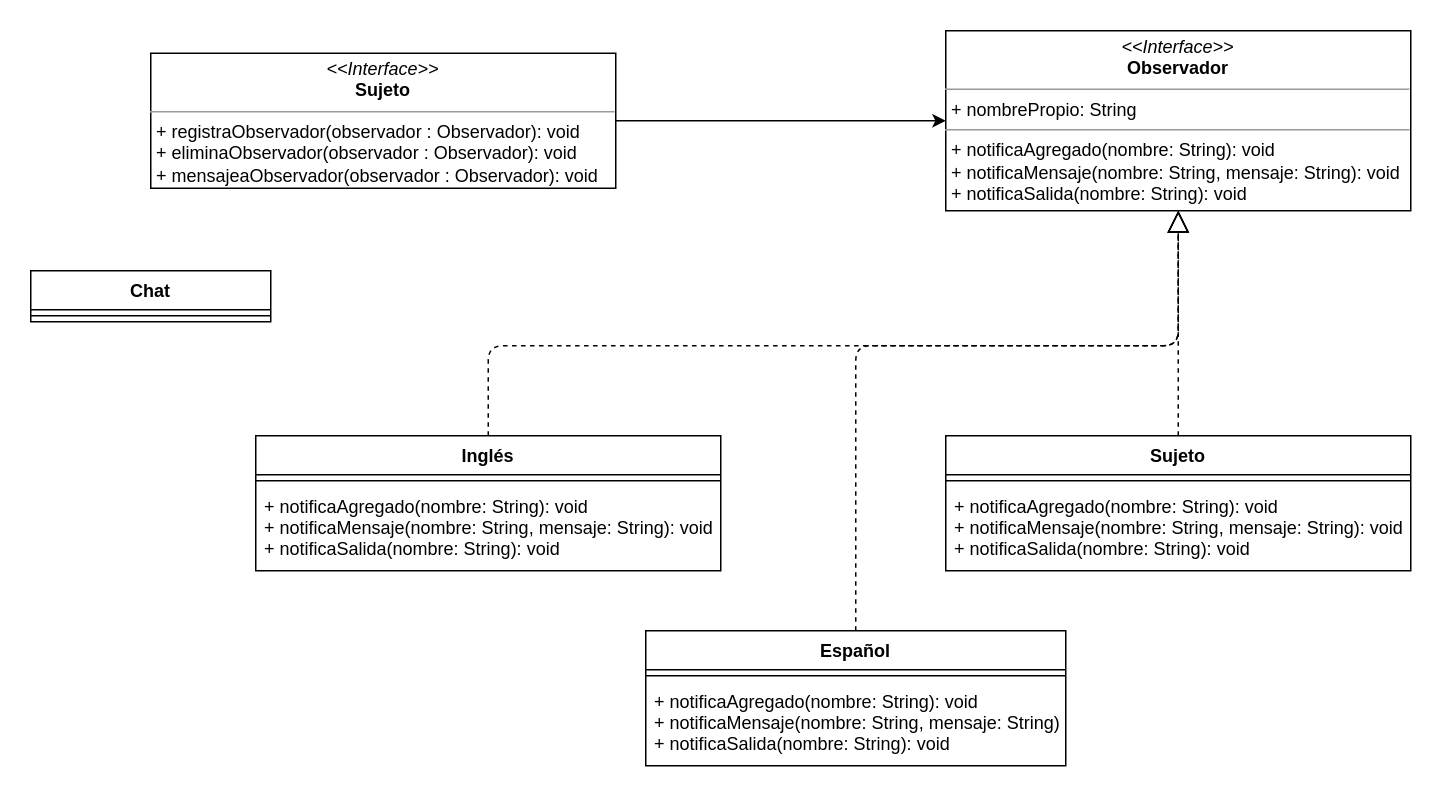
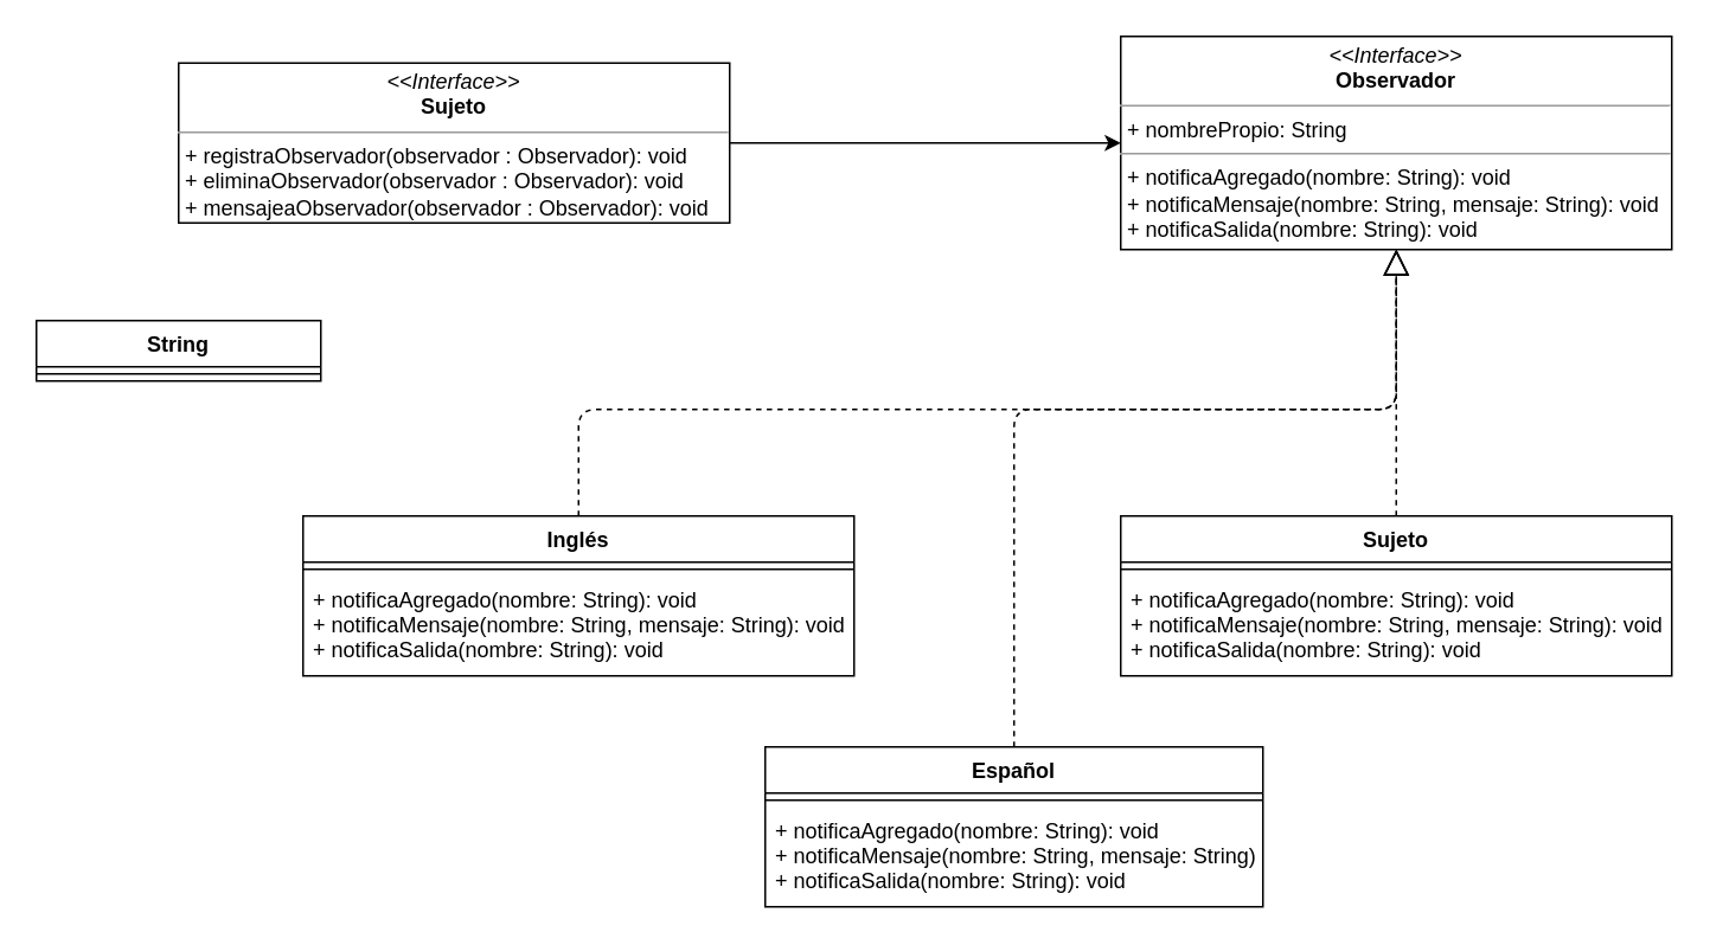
  <mxCell id="0" />
  <mxCell id="1" parent="0" />
  <mxCell id="2" value="&lt;p style=&quot;margin: 0px ; margin-top: 4px ; text-align: center&quot;&gt;&lt;i&gt;&amp;lt;&amp;lt;Interface&amp;gt;&amp;gt;&lt;/i&gt;&lt;br&gt;&lt;b&gt;Sujeto&lt;/b&gt;&lt;/p&gt;&lt;hr size=&quot;1&quot;&gt;&lt;p style=&quot;margin: 0px ; margin-left: 4px&quot;&gt;&lt;/p&gt;&lt;p style=&quot;margin: 0px ; margin-left: 4px&quot;&gt;+ registraObservador(observador : Observador): void&lt;/p&gt;&lt;p style=&quot;margin: 0px ; margin-left: 4px&quot;&gt;+ eliminaObservador(observador : Observador): void&lt;br&gt;&lt;/p&gt;&lt;p style=&quot;margin: 0px ; margin-left: 4px&quot;&gt;+ mensajeaObservador(observador : Observador): void&lt;br&gt;&lt;/p&gt;" style="verticalAlign=top;align=left;overflow=fill;fontSize=12;fontFamily=Helvetica;html=1;fillColor=#FFFFFF;" vertex="1" parent="1"><mxGeometry x="100" y="35" width="310" height="90" as="geometry" /></mxCell>
  <mxCell id="3" value="&lt;p style=&quot;margin: 0px ; margin-top: 4px ; text-align: center&quot;&gt;&lt;i&gt;&amp;lt;&amp;lt;Interface&amp;gt;&amp;gt;&lt;/i&gt;&lt;br&gt;&lt;b&gt;Observador&lt;/b&gt;&lt;/p&gt;&lt;hr size=&quot;1&quot;&gt;&lt;p style=&quot;margin: 0px ; margin-left: 4px&quot;&gt;+ nombrePropio: String&lt;br&gt;&lt;/p&gt;&lt;hr size=&quot;1&quot;&gt;&lt;p style=&quot;margin: 0px 0px 0px 4px&quot;&gt;+ notificaAgregado(nombre: String): void&lt;br&gt;+ notificaMensaje(nombre: String, mensaje: String): void&lt;/p&gt;&lt;p style=&quot;margin: 0px 0px 0px 4px&quot;&gt;+ notificaSalida(nombre: String): void&lt;/p&gt;" style="verticalAlign=top;align=left;overflow=fill;fontSize=12;fontFamily=Helvetica;html=1;fillColor=#FFFFFF;" vertex="1" parent="1"><mxGeometry x="630" y="20" width="310" height="120" as="geometry" /></mxCell>
  <mxCell id="4" value="Inglés" style="swimlane;fontStyle=1;align=center;verticalAlign=top;childLayout=stackLayout;horizontal=1;startSize=26;horizontalStack=0;resizeParent=1;resizeParentMax=0;resizeLast=0;collapsible=1;marginBottom=0;fillColor=#FFFFFF;" vertex="1" parent="1"><mxGeometry x="170" y="290" width="310" height="90" as="geometry" /></mxCell>
  <mxCell id="5" value="" style="line;strokeWidth=1;fillColor=none;align=left;verticalAlign=middle;spacingTop=-1;spacingLeft=3;spacingRight=3;rotatable=0;labelPosition=right;points=[];portConstraint=eastwest;" vertex="1" parent="4"><mxGeometry y="26" width="310" height="8" as="geometry" /></mxCell>
  <mxCell id="6" value="+ notificaAgregado(nombre: String): void&#10;+ notificaMensaje(nombre: String, mensaje: String): void&#10;+ notificaSalida(nombre: String): void" style="text;strokeColor=none;fillColor=none;align=left;verticalAlign=top;spacingLeft=4;spacingRight=4;overflow=hidden;rotatable=0;points=[[0,0.5],[1,0.5]];portConstraint=eastwest;" vertex="1" parent="4"><mxGeometry y="34" width="310" height="56" as="geometry" /></mxCell>
  <mxCell id="7" value="Español" style="swimlane;fontStyle=1;align=center;verticalAlign=top;childLayout=stackLayout;horizontal=1;startSize=26;horizontalStack=0;resizeParent=1;resizeParentMax=0;resizeLast=0;collapsible=1;marginBottom=0;fillColor=#FFFFFF;" vertex="1" parent="1"><mxGeometry x="430" y="420" width="280" height="90" as="geometry" /></mxCell>
  <mxCell id="8" value="" style="line;strokeWidth=1;fillColor=none;align=left;verticalAlign=middle;spacingTop=-1;spacingLeft=3;spacingRight=3;rotatable=0;labelPosition=right;points=[];portConstraint=eastwest;" vertex="1" parent="7"><mxGeometry y="26" width="280" height="8" as="geometry" /></mxCell>
  <mxCell id="9" value="+ notificaAgregado(nombre: String): void&#10;+ notificaMensaje(nombre: String, mensaje: String): void&#10;+ notificaSalida(nombre: String): void" style="text;strokeColor=none;fillColor=none;align=left;verticalAlign=top;spacingLeft=4;spacingRight=4;overflow=hidden;rotatable=0;points=[[0,0.5],[1,0.5]];portConstraint=eastwest;" vertex="1" parent="7"><mxGeometry y="34" width="280" height="56" as="geometry" /></mxCell>
  <mxCell id="10" value="" style="endArrow=block;dashed=1;endFill=0;endSize=12;html=1;exitX=0.5;exitY=0;exitDx=0;exitDy=0;entryX=0.5;entryY=1;entryDx=0;entryDy=0;" edge="1" parent="1" source="4" target="3"><mxGeometry width="160" relative="1" as="geometry"><mxPoint x="340" y="270" as="sourcePoint" /><mxPoint x="640" y="270" as="targetPoint" /><Array as="points"><mxPoint x="325" y="230" /><mxPoint x="560" y="230" /><mxPoint x="785" y="230" /></Array></mxGeometry></mxCell>
  <mxCell id="11" value="" style="endArrow=block;dashed=1;endFill=0;endSize=12;html=1;entryX=0.5;entryY=1;entryDx=0;entryDy=0;exitX=0.5;exitY=0;exitDx=0;exitDy=0;" edge="1" parent="1" source="12" target="3"><mxGeometry width="160" relative="1" as="geometry"><mxPoint x="480" y="270" as="sourcePoint" /><mxPoint x="640" y="270" as="targetPoint" /><Array as="points"><mxPoint x="785" y="230" /></Array></mxGeometry></mxCell>
  <mxCell id="12" value="Sujeto" style="swimlane;fontStyle=1;align=center;verticalAlign=top;childLayout=stackLayout;horizontal=1;startSize=26;horizontalStack=0;resizeParent=1;resizeParentMax=0;resizeLast=0;collapsible=1;marginBottom=0;fillColor=#FFFFFF;" vertex="1" parent="1"><mxGeometry x="630" y="290" width="310" height="90" as="geometry" /></mxCell>
  <mxCell id="13" value="" style="line;strokeWidth=1;fillColor=none;align=left;verticalAlign=middle;spacingTop=-1;spacingLeft=3;spacingRight=3;rotatable=0;labelPosition=right;points=[];portConstraint=eastwest;" vertex="1" parent="12"><mxGeometry y="26" width="310" height="8" as="geometry" /></mxCell>
  <mxCell id="14" value="+ notificaAgregado(nombre: String): void&#10;+ notificaMensaje(nombre: String, mensaje: String): void&#10;+ notificaSalida(nombre: String): void" style="text;strokeColor=none;fillColor=none;align=left;verticalAlign=top;spacingLeft=4;spacingRight=4;overflow=hidden;rotatable=0;points=[[0,0.5],[1,0.5]];portConstraint=eastwest;" vertex="1" parent="12"><mxGeometry y="34" width="310" height="56" as="geometry" /></mxCell>
  <mxCell id="15" value="" style="endArrow=block;dashed=1;endFill=0;endSize=12;html=1;strokeColor=#000000;exitX=0.5;exitY=0;exitDx=0;exitDy=0;entryX=0.5;entryY=1;entryDx=0;entryDy=0;" edge="1" parent="1" source="7" target="3"><mxGeometry width="160" relative="1" as="geometry"><mxPoint x="480" y="270" as="sourcePoint" /><mxPoint x="640" y="270" as="targetPoint" /><Array as="points"><mxPoint x="570" y="230" /><mxPoint x="785" y="230" /></Array></mxGeometry></mxCell>
  <mxCell id="16" value="" style="endArrow=classic;html=1;strokeColor=#000000;exitX=1;exitY=0.5;exitDx=0;exitDy=0;entryX=0;entryY=0.5;entryDx=0;entryDy=0;" edge="1" parent="1" source="2" target="3"><mxGeometry width="50" height="50" relative="1" as="geometry"><mxPoint x="540" y="290" as="sourcePoint" /><mxPoint x="590" y="240" as="targetPoint" /></mxGeometry></mxCell>
- <mxCell id="17" value="Chat" style="swimlane;fontStyle=1;align=center;verticalAlign=top;childLayout=stackLayout;horizontal=1;startSize=26;horizontalStack=0;resizeParent=1;resizeParentMax=0;resizeLast=0;collapsible=1;marginBottom=0;fillColor=#FFFFFF;" vertex="1" parent="1"><mxGeometry x="20" y="180" width="160" height="34" as="geometry" /></mxCell>
+ <mxCell id="17" value="String" style="swimlane;fontStyle=1;align=center;verticalAlign=top;childLayout=stackLayout;horizontal=1;startSize=26;horizontalStack=0;resizeParent=1;resizeParentMax=0;resizeLast=0;collapsible=1;marginBottom=0;fillColor=#FFFFFF;" vertex="1" parent="1"><mxGeometry x="20" y="180" width="160" height="34" as="geometry" /></mxCell>
  <mxCell id="18" value="" style="line;strokeWidth=1;fillColor=none;align=left;verticalAlign=middle;spacingTop=-1;spacingLeft=3;spacingRight=3;rotatable=0;labelPosition=right;points=[];portConstraint=eastwest;" vertex="1" parent="17"><mxGeometry y="26" width="160" height="8" as="geometry" /></mxCell>
